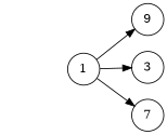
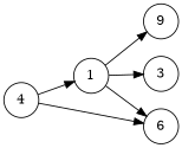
  digraph {
    rankdir=LR
    node [fillcolor=white shape=circle style=filled]
    n1 [label=9]
    1
    3
-   6 [label=7]
+   6
+   4
    1 -> n1
    1 -> 3
    1 -> 6
+   4 -> 1
+   4 -> 6
  }
